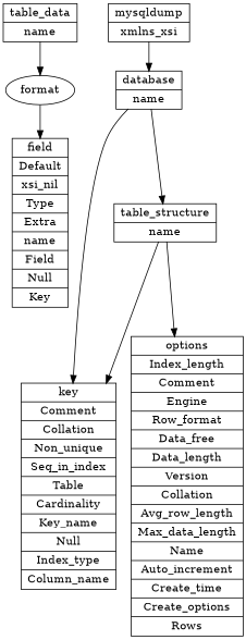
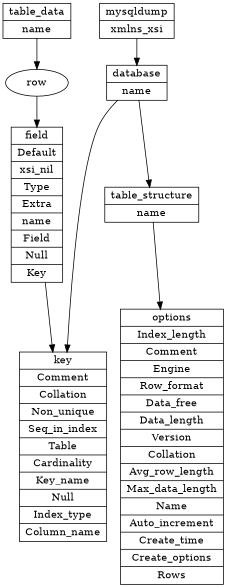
  digraph {
    rankdir=UD
    node [shape=record]
    edge [penwidth=1]
    n1 [label="{<table_data> table_data|name}"]
-   row [label=format shape=""]
+   row [shape=""]
    n3 [label="{<field> field|Default|xsi_nil|Type|Extra|name|Field|Null|Key}"]
    n4 [label="{<options> options|Index_length|Comment|Engine|Row_format|Data_free|Data_length|Version|Collation|Avg_row_length|Max_data_length|Name|Auto_increment|Create_time|Create_options|Rows}"]
    n5 [label="{<database> database|name}"]
    n6 [label="{<table_structure> table_structure|name}"]
    n7 [label="{<key> key|Comment|Collation|Non_unique|Seq_in_index|Table|Cardinality|Key_name|Null|Index_type|Column_name}"]
    n8 [label="{<mysqldump> mysqldump|xmlns_xsi}"]
    n1 -> row
    row -> n3
    n5 -> n6
    n5 -> n7
    n6 -> n4
-   n6 -> n7
+   n3 -> n7
    n8 -> n5
  }
